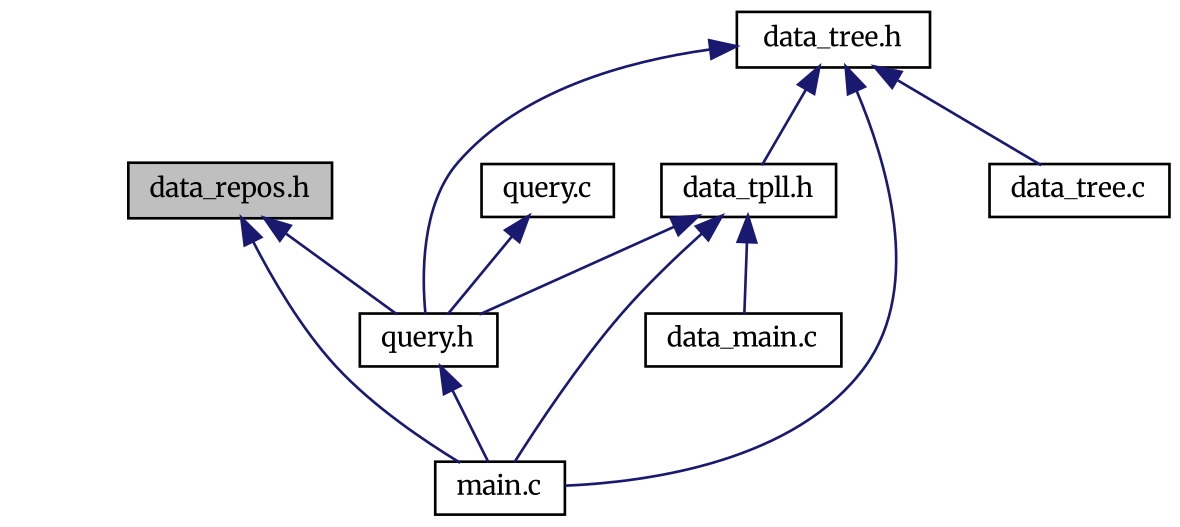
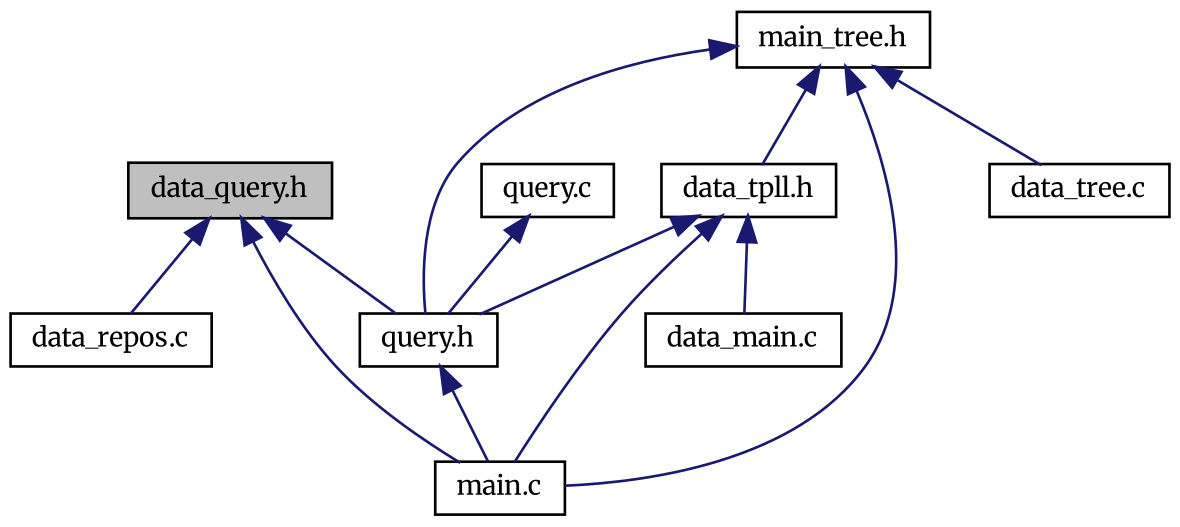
  digraph {
    fontname=Merriweather
    node [color=black fillcolor=white fontname=Merriweather fontsize=10 shape=record style=filled]
    edge [color=midnightblue dir=back fontname=Merriweather fontsize=10 labelfontname=Helvetica labelfontsize=10 style=solid]
-   n1 [fillcolor=grey75 fontcolor=black height=0.2 label="data_repos.h" width=0.4]
+   n1 [fillcolor=grey75 fontcolor=black height=0.2 label="data_query.h" width=0.4]
+   n2 [height=0.2 label="data_repos.c" width=0.4]
    n3 [height=0.2 label="main.c" width=0.4]
    n4 [height=0.2 label="query.h" width=0.4]
-   n5 [height=0.2 label="data_tree.h" width=0.4]
+   n5 [height=0.2 label="main_tree.h" width=0.4]
    n6 [height=0.2 label="data_tpll.h" width=0.4]
    n7 [height=0.2 label="data_tree.c" width=0.4]
    n8 [height=0.2 label="data_main.c" width=0.4]
    n9 [height=0.2 label="query.c" width=0.4]
+   n1 -> n2
    n1 -> n3
    n1 -> n4
    n4 -> n3
    n5 -> n3
    n5 -> n4
    n5 -> n6
    n5 -> n7
    n6 -> n3
    n6 -> n4
    n6 -> n8
    n9 -> n4
  }
